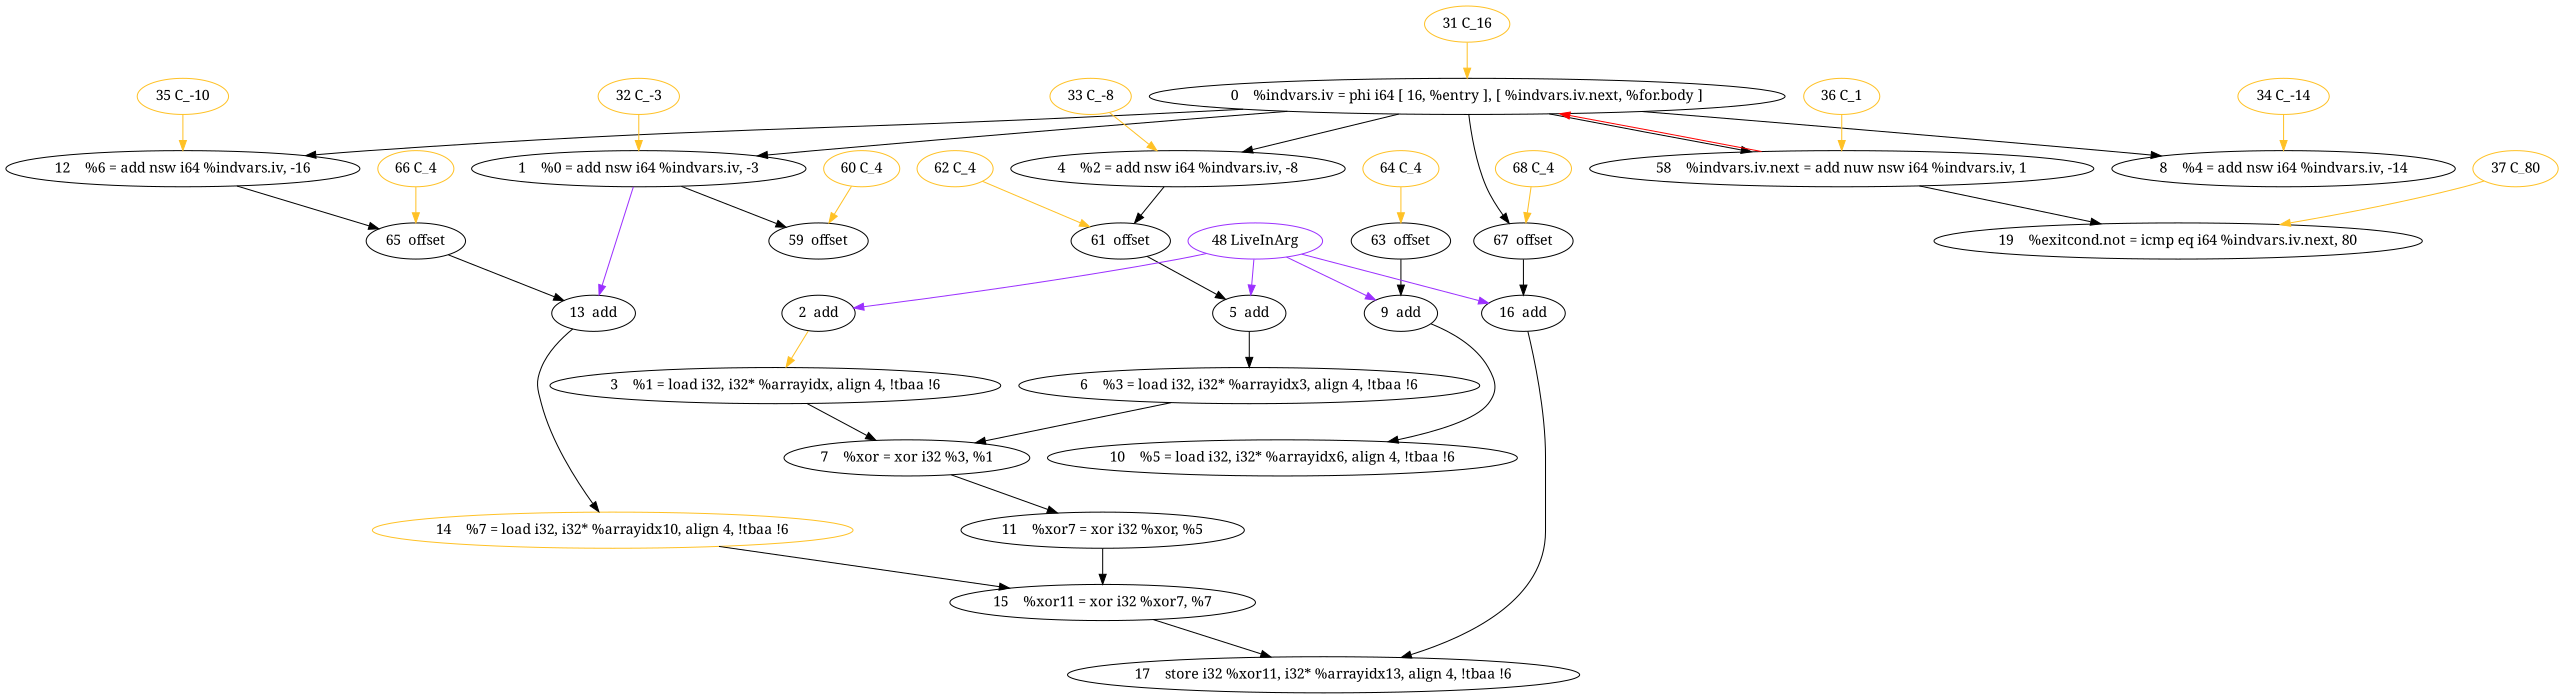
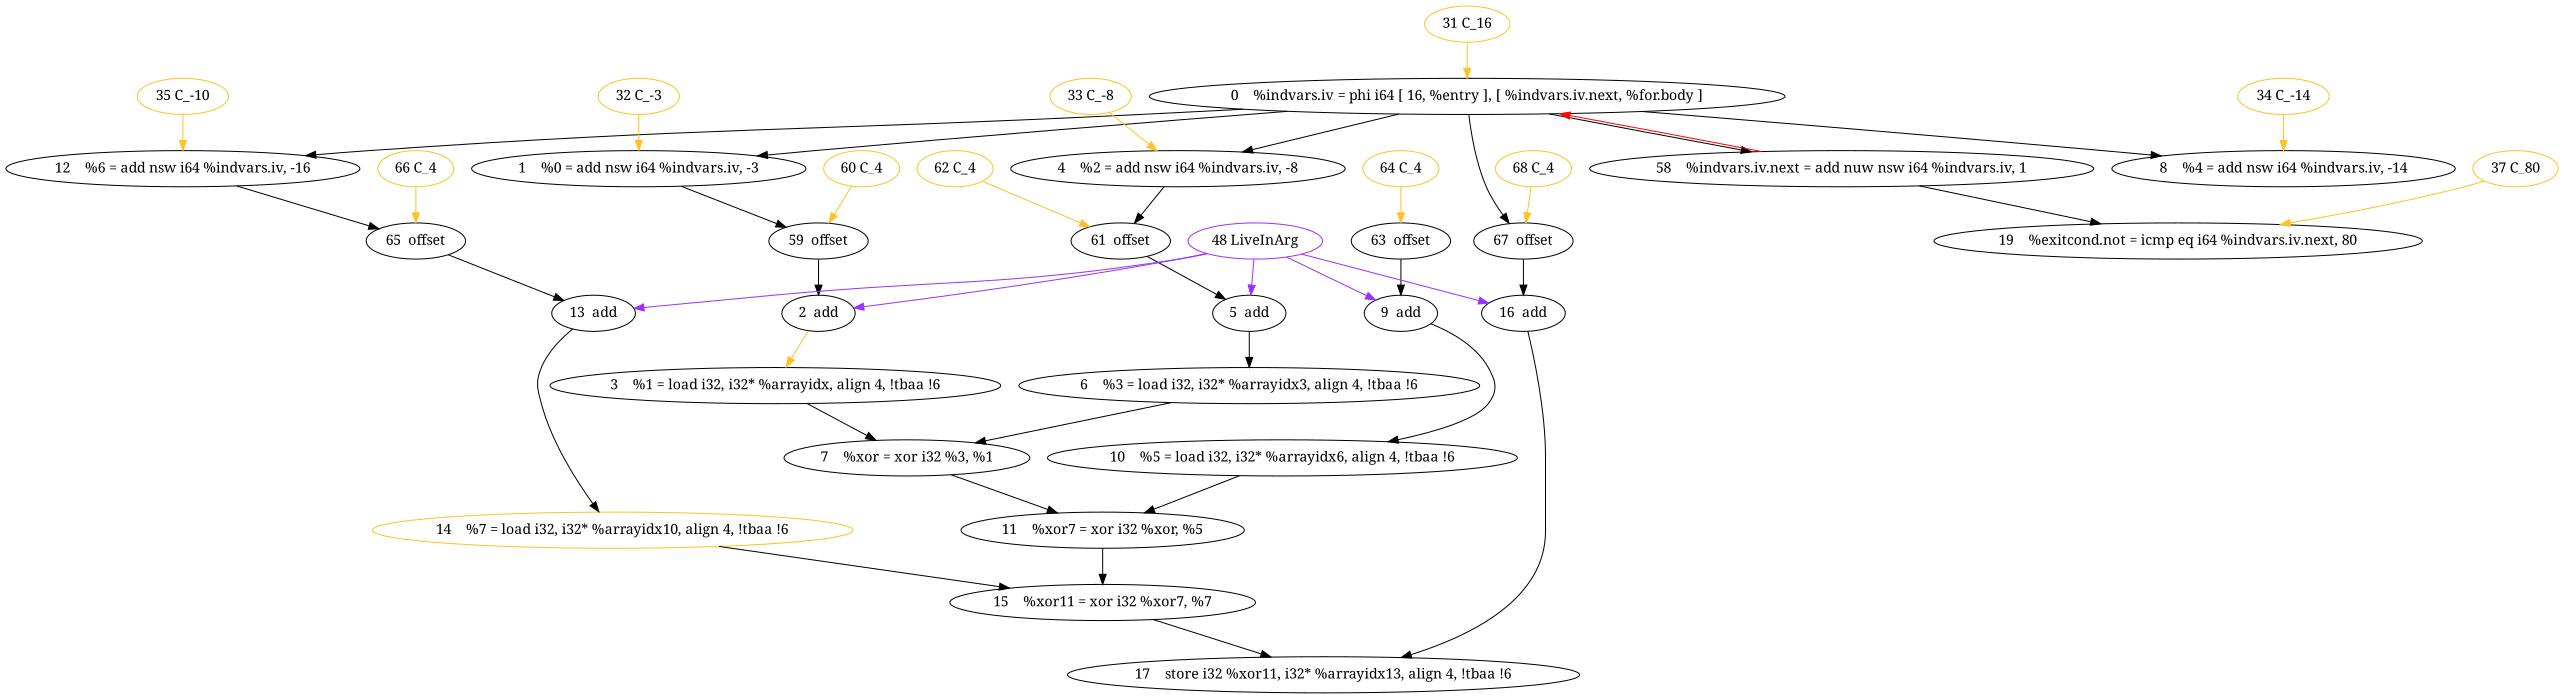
  digraph {
    fontname="Noto Serif"
    node [color=black fontname="Noto Serif"]
    edge [fontname="Noto Serif"]
    n1 [label="0    %indvars.iv = phi i64 [ 16, %entry ], [ %indvars.iv.next, %for.body ]"]
    n2 [label="1    %0 = add nsw i64 %indvars.iv, -3"]
    n3 [label="4    %2 = add nsw i64 %indvars.iv, -8"]
    n4 [label="8    %4 = add nsw i64 %indvars.iv, -14"]
    n5 [label="12    %6 = add nsw i64 %indvars.iv, -16"]
    n6 [label="58    %indvars.iv.next = add nuw nsw i64 %indvars.iv, 1"]
    n7 [label="67  offset"]
    n8 [label="59  offset"]
    n9 [label="2  add"]
    n10 [label="3    %1 = load i32, i32* %arrayidx, align 4, !tbaa !6"]
    n11 [label="7    %xor = xor i32 %3, %1"]
    n12 [label="61  offset"]
    n13 [label="5  add"]
    n14 [label="6    %3 = load i32, i32* %arrayidx3, align 4, !tbaa !6"]
    n15 [label="11    %xor7 = xor i32 %xor, %5"]
    n16 [label="63  offset"]
    n17 [label="9  add"]
    n18 [label="10    %5 = load i32, i32* %arrayidx6, align 4, !tbaa !6"]
    n19 [label="15    %xor11 = xor i32 %xor7, %7"]
    n20 [label="65  offset"]
    n21 [label="13  add"]
    n22 [color=goldenrod1 label="14    %7 = load i32, i32* %arrayidx10, align 4, !tbaa !6"]
    n23 [label="17    store i32 %xor11, i32* %arrayidx13, align 4, !tbaa !6"]
    n24 [label="16  add"]
    n25 [label="19    %exitcond.not = icmp eq i64 %indvars.iv.next, 80"]
    n26 [color=goldenrod1 label="31 C_16"]
    n27 [color=goldenrod1 label="32 C_-3"]
    n28 [color=goldenrod1 label="33 C_-8"]
    n29 [color=goldenrod1 label="34 C_-14"]
    n30 [color=goldenrod1 label="35 C_-10"]
-   n31 [color=goldenrod1 label="36 C_1"]
    n32 [color=goldenrod1 label="37 C_80"]
    n33 [color=goldenrod1 label="60 C_4"]
    n34 [color=goldenrod1 label="62 C_4"]
    n35 [color=goldenrod1 label="64 C_4"]
    n36 [color=goldenrod1 label="66 C_4"]
    n37 [color=goldenrod1 label="68 C_4"]
    n38 [color=purple1 label="48 LiveInArg"]
    subgraph sub_1 {
      compound=true
      n1
      n2
      n3
      n4
      n5
      n6
      n7
      n8
      n9
      n10
      n11
      n12
      n13
      n14
      n15
      n16
      n17
      n18
      n19
      n20
      n21
      n22
      n23
      n24
      n25
      n26
      n27
      n28
      n29
      n30
-     n31
      n32
      n33
      n34
      n35
      n36
      n37
      n38
    }
    n1 -> n2
    n1 -> n3
    n1 -> n4
    n1 -> n5
    n1 -> n6
    n1 -> n7
    n2 -> n8
    n3 -> n12
    n5 -> n20
    n6 -> n1 [color=red]
    n6 -> n25
    n7 -> n24
+   n8 -> n9
    n9 -> n10 [color=goldenrod1]
    n10 -> n11
    n11 -> n15
    n12 -> n13
    n13 -> n14
    n14 -> n11
    n15 -> n19
    n16 -> n17
    n17 -> n18
+   n18 -> n15
    n19 -> n23
    n20 -> n21
    n21 -> n22
    n22 -> n19
    n24 -> n23
    n26 -> n1 [color=goldenrod1]
    n27 -> n2 [color=goldenrod1]
    n28 -> n3 [color=goldenrod1]
    n29 -> n4 [color=goldenrod1]
    n30 -> n5 [color=goldenrod1]
-   n31 -> n6 [color=goldenrod1]
    n32 -> n25 [color=goldenrod1]
    n33 -> n8 [color=goldenrod1]
    n34 -> n12 [color=goldenrod1]
    n35 -> n16 [color=goldenrod1]
    n36 -> n20 [color=goldenrod1]
    n37 -> n7 [color=goldenrod1]
    n38 -> n9 [color=purple1]
    n38 -> n13 [color=purple1]
    n38 -> n17 [color=purple1]
-   n2 -> n21 [color=purple1]
+   n38 -> n21 [color=purple1]
    n38 -> n24 [color=purple1]
  }
